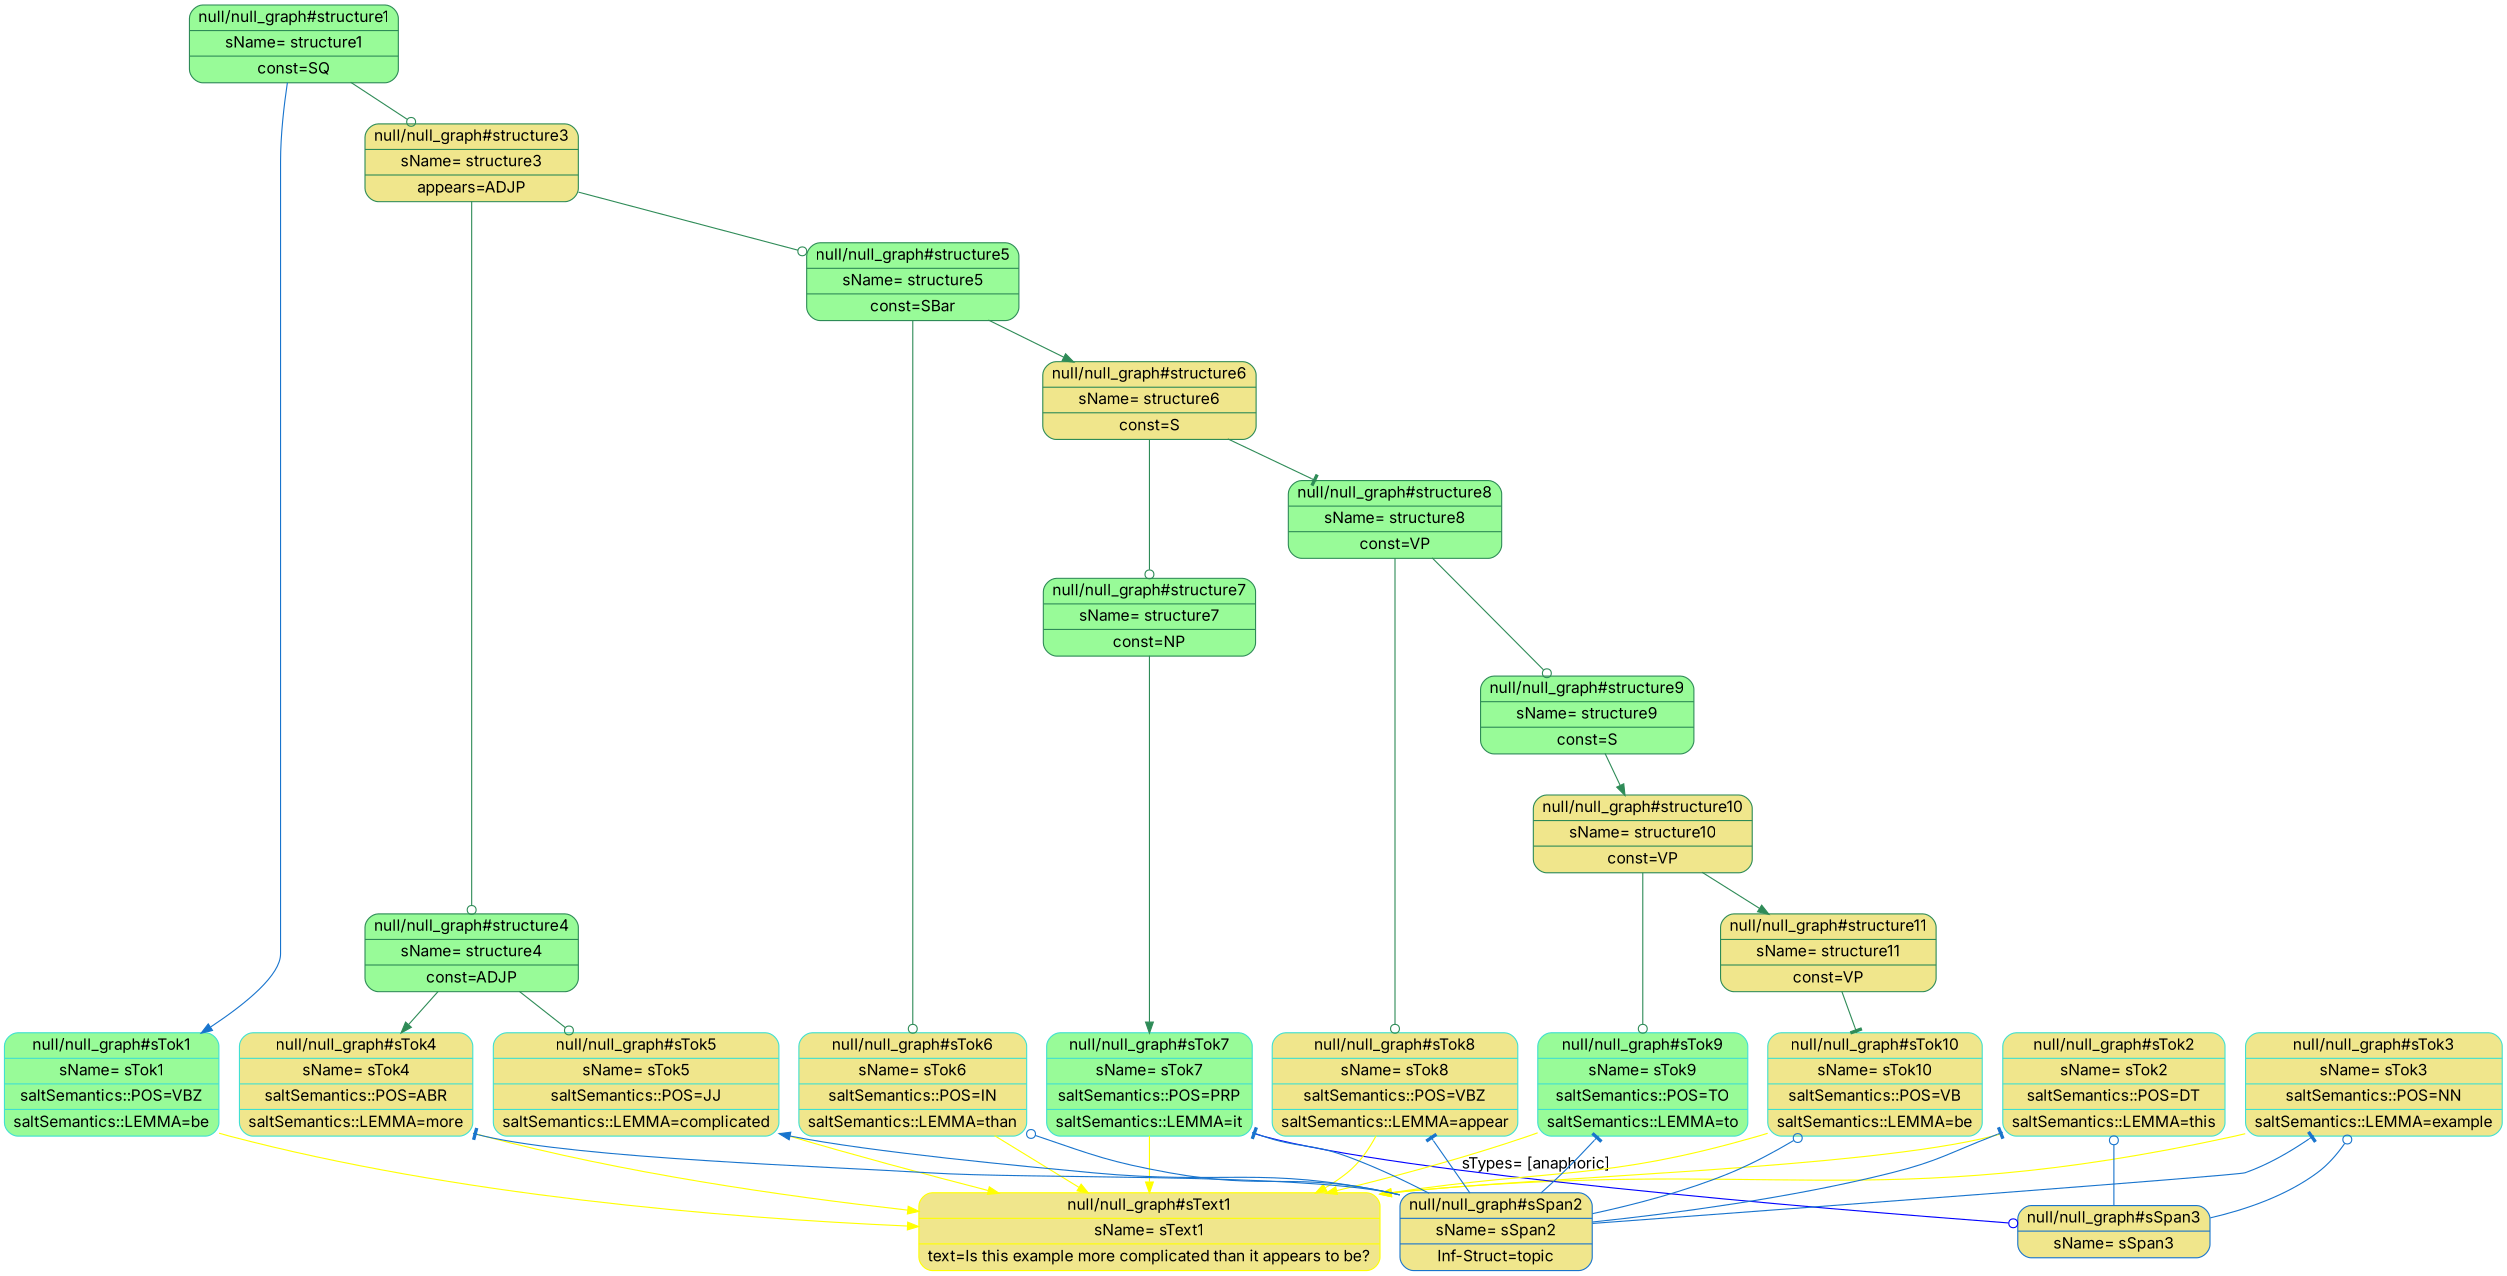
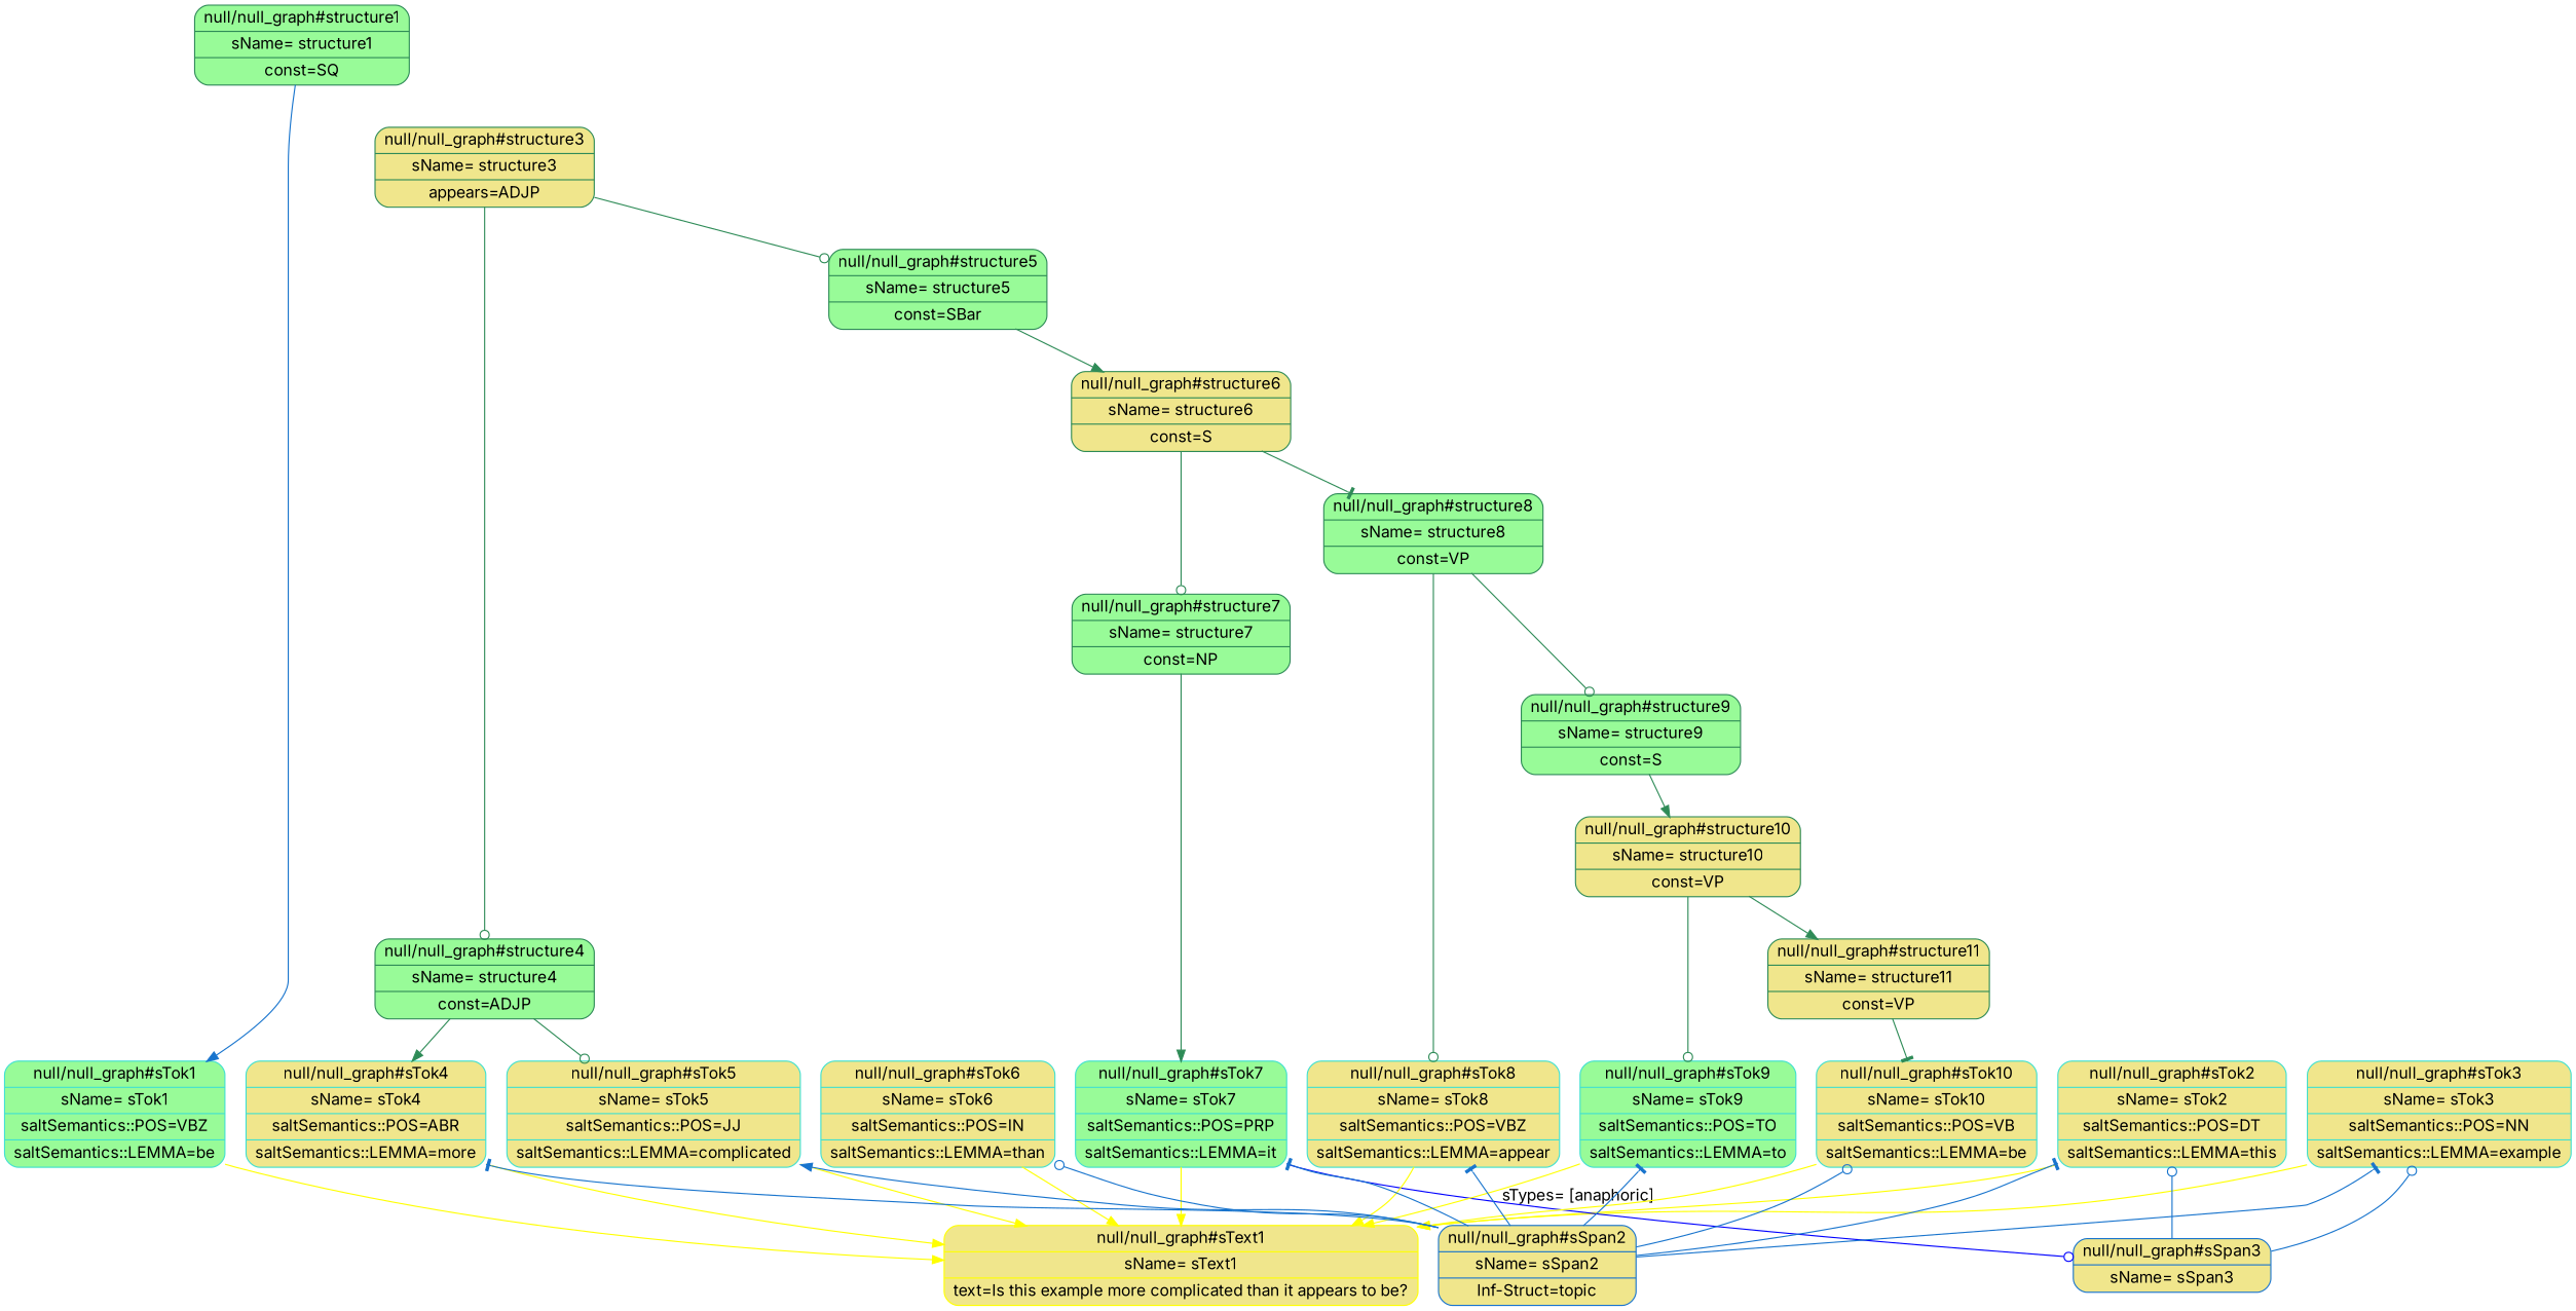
  digraph {
    fontname=Inter
    ordering=out
    node [color=turquoise fillcolor=khaki fontname=Inter shape=Mrecord style=filled]
    edge [color=seagreen fontname=Inter style=filled arrowhead=odot]
    n1 [color=yellow label="{{null/null_graph#sText1}|{sName= sText1}|{text=Is this example more complicated than it appears to be?}}"]
    n2 [fillcolor=palegreen label="{{null/null_graph#sTok1}|{sName= sTok1}|{saltSemantics::POS=VBZ}|{saltSemantics::LEMMA=be}}"]
    n3 [label="{{null/null_graph#sTok2}|{sName= sTok2}|{saltSemantics::POS=DT}|{saltSemantics::LEMMA=this}}"]
    n4 [label="{{null/null_graph#sTok3}|{sName= sTok3}|{saltSemantics::POS=NN}|{saltSemantics::LEMMA=example}}"]
    n5 [label="{{null/null_graph#sTok4}|{sName= sTok4}|{saltSemantics::POS=ABR}|{saltSemantics::LEMMA=more}}"]
    n6 [label="{{null/null_graph#sTok5}|{sName= sTok5}|{saltSemantics::POS=JJ}|{saltSemantics::LEMMA=complicated}}"]
    n7 [label="{{null/null_graph#sTok6}|{sName= sTok6}|{saltSemantics::POS=IN}|{saltSemantics::LEMMA=than}}"]
    n8 [fillcolor=palegreen label="{{null/null_graph#sTok7}|{sName= sTok7}|{saltSemantics::POS=PRP}|{saltSemantics::LEMMA=it}}"]
    n9 [label="{{null/null_graph#sTok8}|{sName= sTok8}|{saltSemantics::POS=VBZ}|{saltSemantics::LEMMA=appear}}"]
    n10 [fillcolor=palegreen label="{{null/null_graph#sTok9}|{sName= sTok9}|{saltSemantics::POS=TO}|{saltSemantics::LEMMA=to}}"]
    n11 [label="{{null/null_graph#sTok10}|{sName= sTok10}|{saltSemantics::POS=VB}|{saltSemantics::LEMMA=be}}"]
    n12 [color=dodgerblue3 label="{{null/null_graph#sSpan2}|{sName= sSpan2}|{Inf-Struct=topic}}"]
    n13 [color=dodgerblue3 label="{{null/null_graph#sSpan3}|{sName= sSpan3}}"]
    n14 [color=seagreen fillcolor=palegreen label="{{null/null_graph#structure1}|{sName= structure1}|{const=SQ}}"]
    n15 [color=seagreen label="{{null/null_graph#structure3}|{sName= structure3}|{appears=ADJP}}"]
    n16 [color=seagreen fillcolor=palegreen label="{{null/null_graph#structure4}|{sName= structure4}|{const=ADJP}}"]
    n17 [color=seagreen fillcolor=palegreen label="{{null/null_graph#structure5}|{sName= structure5}|{const=SBar}}"]
    n18 [color=seagreen label="{{null/null_graph#structure6}|{sName= structure6}|{const=S}}"]
    n19 [color=seagreen fillcolor=palegreen label="{{null/null_graph#structure7}|{sName= structure7}|{const=NP}}"]
    n20 [color=seagreen fillcolor=palegreen label="{{null/null_graph#structure8}|{sName= structure8}|{const=VP}}"]
    n21 [color=seagreen fillcolor=palegreen label="{{null/null_graph#structure9}|{sName= structure9}|{const=S}}"]
    n22 [color=seagreen label="{{null/null_graph#structure10}|{sName= structure10}|{const=VP}}"]
    n23 [color=seagreen label="{{null/null_graph#structure11}|{sName= structure11}|{const=VP}}"]
    subgraph sub_1 {
      rank=max
      n1
    }
    subgraph sub_2 {
      rank=same
      n2
      n3
      n4
      n5
      n6
      n7
      n8
      n9
      n10
      n11
    }
    subgraph sub_3 {
      rank=same
      n12
      n13
    }
    n2 -> n1 [color=yellow arrowhead=""]
    n3 -> n1 [color=yellow arrowhead=""]
    n4 -> n1 [color=yellow arrowhead=""]
    n5 -> n1 [color=yellow arrowhead=""]
    n6 -> n1 [color=yellow arrowhead=""]
    n7 -> n1 [color=yellow arrowhead=""]
    n8 -> n1 [color=yellow arrowhead=""]
    n8 -> n13 [color=blue label="sTypes= [anaphoric]"]
    n9 -> n1 [color=yellow arrowhead=""]
    n10 -> n1 [color=yellow arrowhead=""]
    n11 -> n1 [color=yellow arrowhead=""]
    n12 -> n3 [arrowhead=tee color=dodgerblue3]
    n12 -> n4 [arrowhead=tee color=dodgerblue3]
    n12 -> n5 [arrowhead=tee color=dodgerblue3]
    n12 -> n6 [arrowhead=normal color=dodgerblue3]
    n12 -> n7 [color=dodgerblue3]
    n12 -> n8 [arrowhead=tee color=dodgerblue3]
    n12 -> n9 [arrowhead=tee color=dodgerblue3]
    n12 -> n10 [arrowhead=tee color=dodgerblue3]
    n12 -> n11 [color=dodgerblue3]
    n13 -> n3 [color=dodgerblue3]
    n13 -> n4 [color=dodgerblue3]
    n14 -> n2 [arrowhead=normal color=dodgerblue3]
-   n14 -> n15
    n15 -> n16
    n15 -> n17
    n16 -> n5 [arrowhead=normal]
    n16 -> n6
-   n17 -> n7
    n17 -> n18 [arrowhead=normal]
    n18 -> n19
    n18 -> n20 [arrowhead=tee]
    n19 -> n8 [arrowhead=normal]
    n20 -> n9
    n20 -> n21
    n21 -> n22 [arrowhead=normal]
    n22 -> n10
    n22 -> n23 [arrowhead=normal]
    n23 -> n11 [arrowhead=tee]
  }
